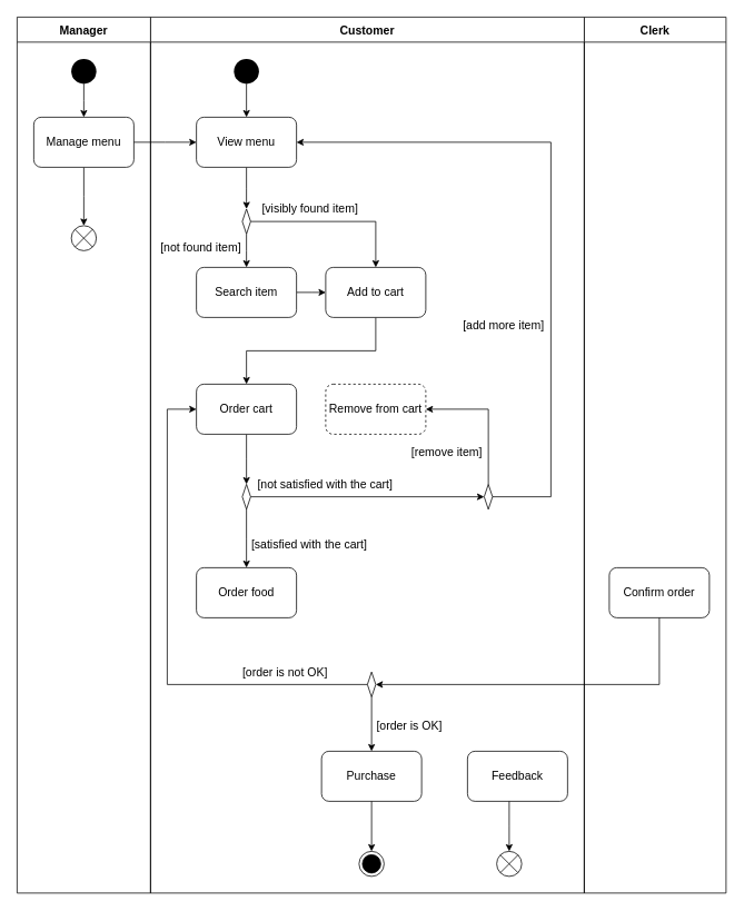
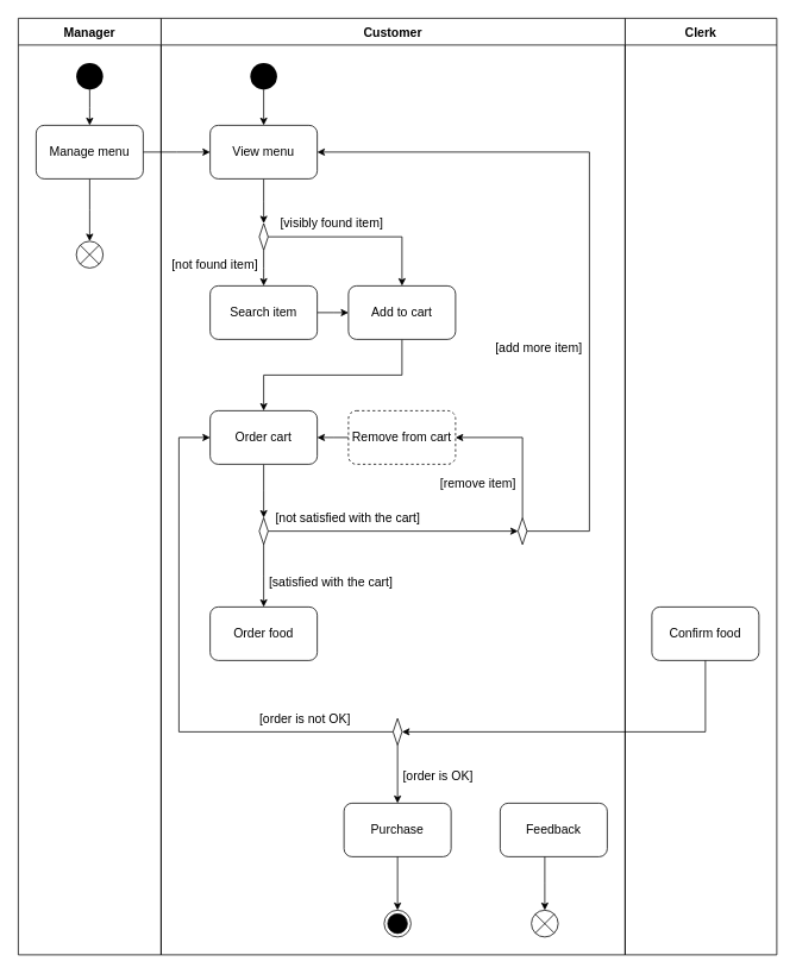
  <mxCell id="0" />
  <mxCell id="1" parent="0" />
  <mxCell id="2" value="Clerk" style="swimlane;startSize=30;fontSize=14;" vertex="1" parent="1"><mxGeometry x="700" width="170" height="1050" as="geometry" y="20" /></mxCell>
- <mxCell id="3" value="Confirm order" style="rounded=1;whiteSpace=wrap;html=1;fontSize=14;" parent="2" vertex="1"><mxGeometry x="30" y="660" width="120" height="60" as="geometry" /></mxCell>
+ <mxCell id="3" value="Confirm food" style="rounded=1;whiteSpace=wrap;html=1;fontSize=14;" parent="2" vertex="1"><mxGeometry x="30" y="660" width="120" height="60" as="geometry" /></mxCell>
  <mxCell id="4" value="Customer" style="swimlane;startSize=30;fontSize=14;" vertex="1" parent="1"><mxGeometry x="180" width="520" height="1050" as="geometry" y="20" /></mxCell>
  <mxCell id="5" value="Order food" style="rounded=1;whiteSpace=wrap;html=1;fontSize=14;" parent="4" vertex="1"><mxGeometry x="55" y="660" width="120" height="60" as="geometry" /></mxCell>
  <mxCell id="6" value="Remove from cart" style="rounded=1;whiteSpace=wrap;html=1;fontSize=14;dashed=1;" parent="4" vertex="1"><mxGeometry x="210" y="440" width="120" height="60" as="geometry" /></mxCell>
  <mxCell id="7" value="Feedback" style="rounded=1;whiteSpace=wrap;html=1;fontSize=14;" parent="4" vertex="1"><mxGeometry x="380" y="880" width="120" height="60" as="geometry" /></mxCell>
  <mxCell id="8" value="" style="shape=sumEllipse;perimeter=ellipsePerimeter;whiteSpace=wrap;html=1;backgroundOutline=1;" parent="4" vertex="1"><mxGeometry x="415" y="1000" width="30" height="30" as="geometry" /></mxCell>
  <mxCell id="9" style="edgeStyle=elbowEdgeStyle;rounded=0;orthogonalLoop=1;jettySize=auto;html=1;endArrow=classic;endFill=1;" parent="4" source="7" target="8" edge="1"><mxGeometry relative="1" as="geometry" /></mxCell>
  <mxCell id="10" value="Purchase" style="rounded=1;whiteSpace=wrap;html=1;fontSize=14;" parent="4" vertex="1"><mxGeometry x="205" y="880" width="120" height="60" as="geometry" /></mxCell>
  <mxCell id="11" value="" style="ellipse;html=1;shape=endState;fillColor=#000000;strokeColor=#000000;fontSize=14;" parent="4" vertex="1"><mxGeometry x="250" y="1000" width="30" height="30" as="geometry" /></mxCell>
  <mxCell id="12" style="edgeStyle=orthogonalEdgeStyle;rounded=0;orthogonalLoop=1;jettySize=auto;html=1;fontSize=14;endArrow=classic;endFill=1;" parent="4" source="10" target="11" edge="1"><mxGeometry relative="1" as="geometry"><mxPoint x="495" y="905" as="targetPoint" /></mxGeometry></mxCell>
  <mxCell id="13" value="" style="rhombus;whiteSpace=wrap;html=1;fontSize=14;" parent="4" vertex="1"><mxGeometry x="260" y="785" width="10" height="30" as="geometry" /></mxCell>
  <mxCell id="14" value="[order is OK]" style="edgeStyle=orthogonalEdgeStyle;rounded=0;orthogonalLoop=1;jettySize=auto;html=1;fontSize=14;endArrow=classic;endFill=1;" parent="4" source="13" target="10" edge="1"><mxGeometry x="0.077" y="45" relative="1" as="geometry"><mxPoint as="offset" /></mxGeometry></mxCell>
  <mxCell id="15" style="edgeStyle=orthogonalEdgeStyle;rounded=0;orthogonalLoop=1;jettySize=auto;html=1;fontSize=14;" parent="1" source="16" target="19" edge="1"><mxGeometry relative="1" as="geometry"><mxPoint x="335" y="170" as="targetPoint" /></mxGeometry></mxCell>
  <mxCell id="16" value="" style="ellipse;fillColor=#000000;strokeColor=none;fontSize=14;" parent="1" vertex="1"><mxGeometry x="280" y="70" width="30" height="30" as="geometry" /></mxCell>
  <mxCell id="17" style="edgeStyle=elbowEdgeStyle;rounded=0;orthogonalLoop=1;jettySize=auto;html=1;endArrow=classic;endFill=1;fontSize=14;" parent="1" source="19" target="23" edge="1"><mxGeometry relative="1" as="geometry"><mxPoint x="295" y="290" as="targetPoint" /></mxGeometry></mxCell>
  <mxCell id="18" value="[visibly found item]" style="edgeStyle=elbowEdgeStyle;rounded=0;orthogonalLoop=1;jettySize=auto;html=1;endArrow=classic;endFill=1;fontSize=14;" parent="1" source="23" target="25" edge="1"><mxGeometry x="-0.317" y="15" relative="1" as="geometry"><mxPoint x="370" y="570" as="targetPoint" /><mxPoint x="370" y="270" as="sourcePoint" /><Array as="points"><mxPoint x="450" y="350" /></Array><mxPoint x="1" as="offset" /></mxGeometry></mxCell>
  <mxCell id="19" value="View menu" style="rounded=1;whiteSpace=wrap;html=1;fontSize=14;" parent="1" vertex="1"><mxGeometry x="235" y="140" width="120" height="60" as="geometry" /></mxCell>
  <mxCell id="20" style="edgeStyle=elbowEdgeStyle;rounded=0;orthogonalLoop=1;jettySize=auto;html=1;fontSize=14;endArrow=classic;endFill=1;" parent="1" source="21" target="25" edge="1"><mxGeometry relative="1" as="geometry" /></mxCell>
  <mxCell id="21" value="Search item" style="rounded=1;whiteSpace=wrap;html=1;fontSize=14;" parent="1" vertex="1"><mxGeometry x="235" y="320" width="120" height="60" as="geometry" /></mxCell>
  <mxCell id="22" value="[not found item]" style="edgeStyle=elbowEdgeStyle;rounded=0;orthogonalLoop=1;jettySize=auto;html=1;endArrow=classic;endFill=1;fontSize=14;" parent="1" source="23" target="21" edge="1"><mxGeometry x="-0.2" y="-55" relative="1" as="geometry"><mxPoint as="offset" /></mxGeometry></mxCell>
  <mxCell id="23" value="" style="rhombus;whiteSpace=wrap;html=1;fontSize=14;" parent="1" vertex="1"><mxGeometry x="290" y="250" width="10" height="30" as="geometry" /></mxCell>
  <mxCell id="24" style="edgeStyle=elbowEdgeStyle;rounded=0;orthogonalLoop=1;jettySize=auto;html=1;fontSize=14;endArrow=classic;endFill=1;elbow=vertical;" parent="1" source="25" target="36" edge="1"><mxGeometry relative="1" as="geometry" /></mxCell>
  <mxCell id="25" value="Add to cart" style="rounded=1;whiteSpace=wrap;html=1;fontSize=14;" parent="1" vertex="1"><mxGeometry x="390" y="320" width="120" height="60" as="geometry" /></mxCell>
  <mxCell id="26" value="[not satisfied with the cart]" style="edgeStyle=orthogonalEdgeStyle;rounded=0;orthogonalLoop=1;jettySize=auto;html=1;fontSize=14;endArrow=classic;endFill=1;" parent="1" source="28" target="32" edge="1"><mxGeometry x="-0.357" y="15" relative="1" as="geometry"><mxPoint x="540" y="725" as="targetPoint" /><mxPoint x="-1" as="offset" /></mxGeometry></mxCell>
  <mxCell id="27" value="[satisfied with the cart]" style="edgeStyle=elbowEdgeStyle;rounded=0;orthogonalLoop=1;jettySize=auto;html=1;fontSize=14;endArrow=classic;endFill=1;" parent="1" source="28" target="5" edge="1"><mxGeometry x="0.206" y="75" relative="1" as="geometry"><mxPoint x="335" y="970" as="targetPoint" /><mxPoint as="offset" /></mxGeometry></mxCell>
  <mxCell id="28" value="" style="rhombus;whiteSpace=wrap;html=1;fontSize=14;" parent="1" vertex="1"><mxGeometry x="290" y="580" width="10" height="30" as="geometry" /></mxCell>
  <mxCell id="29" style="edgeStyle=elbowEdgeStyle;rounded=0;orthogonalLoop=1;jettySize=auto;html=1;fontSize=14;endArrow=classic;endFill=1;" parent="1" source="3" target="13" edge="1"><mxGeometry relative="1" as="geometry"><Array as="points"><mxPoint x="790" y="820" /><mxPoint x="760" y="770" /></Array></mxGeometry></mxCell>
  <mxCell id="30" value="[order is not OK]" style="edgeStyle=elbowEdgeStyle;rounded=0;orthogonalLoop=1;jettySize=auto;html=1;fontSize=14;endArrow=classic;endFill=1;" parent="1" source="13" target="36" edge="1"><mxGeometry x="-0.677" y="-14" relative="1" as="geometry"><Array as="points"><mxPoint x="200" y="650" /></Array><mxPoint x="-1" as="offset" /></mxGeometry></mxCell>
  <mxCell id="31" value="[add more item]" style="edgeStyle=elbowEdgeStyle;rounded=0;orthogonalLoop=1;jettySize=auto;html=1;fontSize=14;endArrow=classic;endFill=1;" parent="1" source="32" target="19" edge="1"><mxGeometry x="-0.312" y="57" relative="1" as="geometry"><Array as="points"><mxPoint x="660" y="410" /></Array><mxPoint x="635" y="875" as="sourcePoint" /><mxPoint as="offset" /></mxGeometry></mxCell>
  <mxCell id="32" value="" style="rhombus;whiteSpace=wrap;html=1;fontSize=14;" parent="1" vertex="1"><mxGeometry x="580" y="580" width="10" height="30" as="geometry" /></mxCell>
+ <mxCell id="33" style="edgeStyle=elbowEdgeStyle;rounded=0;orthogonalLoop=1;jettySize=auto;html=1;fontSize=14;endArrow=classic;endFill=1;" parent="1" source="6" target="36" edge="1"><mxGeometry relative="1" as="geometry" /></mxCell>
  <mxCell id="34" value="[remove item]" style="edgeStyle=elbowEdgeStyle;rounded=0;orthogonalLoop=1;jettySize=auto;html=1;fontSize=14;endArrow=classic;endFill=1;" parent="1" source="32" target="6" edge="1"><mxGeometry x="-0.551" y="50" relative="1" as="geometry"><Array as="points"><mxPoint x="585" y="540" /><mxPoint x="730" y="530" /><mxPoint x="665" y="550" /></Array><mxPoint y="-1" as="offset" /></mxGeometry></mxCell>
  <mxCell id="35" style="edgeStyle=elbowEdgeStyle;rounded=0;orthogonalLoop=1;jettySize=auto;html=1;fontSize=14;endArrow=classic;endFill=1;" parent="1" source="36" target="28" edge="1"><mxGeometry relative="1" as="geometry"><mxPoint x="293" y="770" as="targetPoint" /></mxGeometry></mxCell>
  <mxCell id="36" value="Order cart" style="rounded=1;whiteSpace=wrap;html=1;fontSize=14;" parent="1" vertex="1"><mxGeometry x="235" y="460" width="120" height="60" as="geometry" /></mxCell>
  <mxCell id="37" value="Manager" style="swimlane;startSize=30;fontSize=14;" vertex="1" parent="1"><mxGeometry width="160" height="1050" as="geometry" x="20" y="20" /></mxCell>
  <mxCell id="38" style="edgeStyle=elbowEdgeStyle;rounded=0;orthogonalLoop=1;jettySize=auto;elbow=vertical;html=1;fontSize=14;" edge="1" parent="37" source="39" target="42"><mxGeometry relative="1" as="geometry" /></mxCell>
  <mxCell id="39" value="Manage menu" style="rounded=1;whiteSpace=wrap;html=1;fontSize=14;" vertex="1" parent="37"><mxGeometry x="20" y="120" width="120" height="60" as="geometry" /></mxCell>
  <mxCell id="40" style="edgeStyle=elbowEdgeStyle;rounded=0;orthogonalLoop=1;jettySize=auto;elbow=vertical;html=1;fontSize=14;" edge="1" parent="37" source="41" target="39"><mxGeometry relative="1" as="geometry" /></mxCell>
  <mxCell id="41" value="" style="ellipse;fillColor=#000000;strokeColor=none;fontSize=14;" vertex="1" parent="37"><mxGeometry x="65" y="50" width="30" height="30" as="geometry" /></mxCell>
  <mxCell id="42" value="" style="shape=sumEllipse;perimeter=ellipsePerimeter;whiteSpace=wrap;html=1;backgroundOutline=1;fontSize=14;" vertex="1" parent="37"><mxGeometry x="65" y="250" width="30" height="30" as="geometry" /></mxCell>
  <mxCell id="43" style="edgeStyle=elbowEdgeStyle;rounded=0;orthogonalLoop=1;jettySize=auto;elbow=vertical;html=1;fontSize=14;" edge="1" parent="1" source="39" target="19"><mxGeometry relative="1" as="geometry" /></mxCell>
